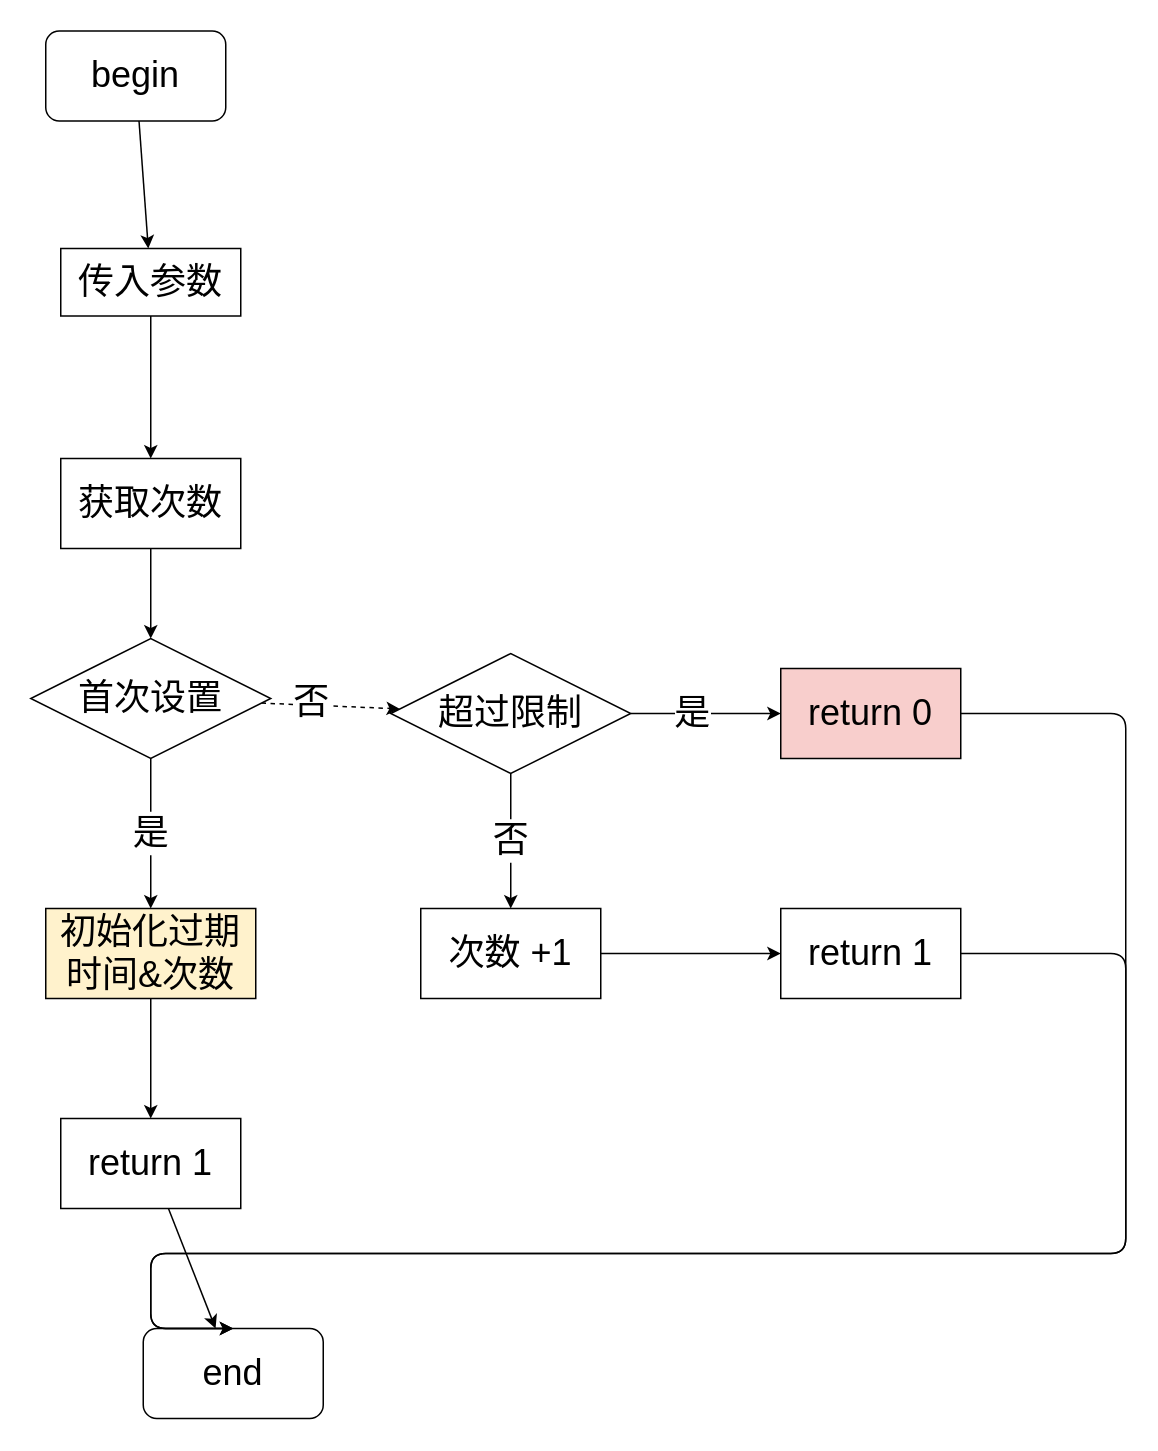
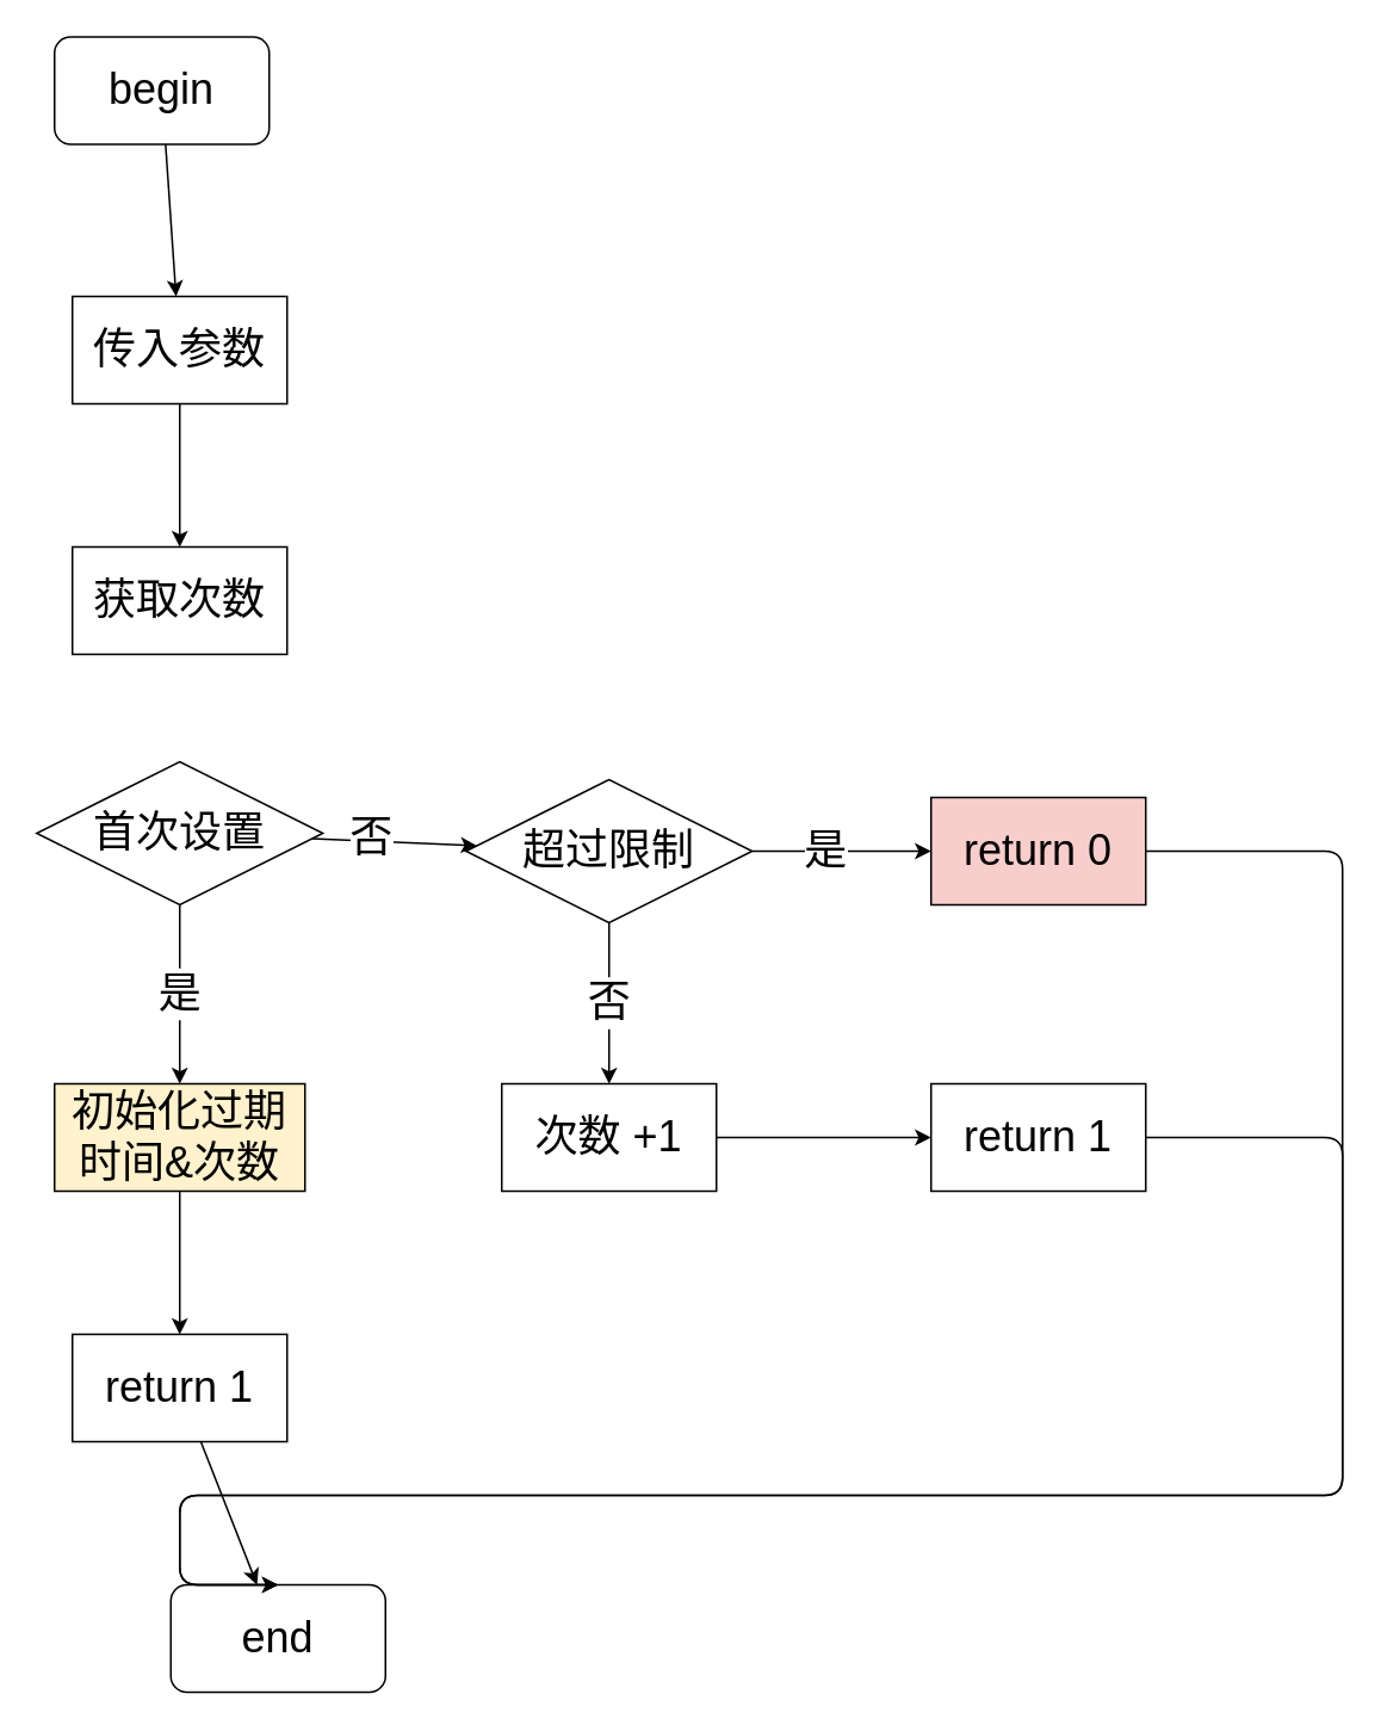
  <mxCell id="0" />
  <mxCell id="1" parent="0" />
  <mxCell id="2" value="" style="edgeStyle=none;html=1;fontSize=24;" edge="1" parent="1" source="3" target="6"><mxGeometry relative="1" as="geometry" /></mxCell>
  <mxCell id="3" value="begin" style="rounded=1;whiteSpace=wrap;html=1;fontSize=24;" vertex="1" parent="1"><mxGeometry x="30" y="20" width="120" height="60" as="geometry" /></mxCell>
  <mxCell id="4" value="end" style="rounded=1;whiteSpace=wrap;html=1;fontSize=24;" vertex="1" parent="1"><mxGeometry x="95" y="885" width="120" height="60" as="geometry" /></mxCell>
  <mxCell id="5" value="" style="edgeStyle=none;html=1;fontSize=24;" edge="1" parent="1" source="6" target="8"><mxGeometry relative="1" as="geometry" /></mxCell>
- <mxCell id="6" value="传入参数" style="whiteSpace=wrap;html=1;rounded=1;arcSize=0;fontSize=24;" vertex="1" parent="1"><mxGeometry x="40" y="165" width="120" height="45" as="geometry" /></mxCell>
- <mxCell id="7" value="" style="edgeStyle=none;html=1;fontSize=24;" edge="1" parent="1" source="8" target="12"><mxGeometry relative="1" as="geometry" /></mxCell>
+ <mxCell id="6" value="传入参数" style="whiteSpace=wrap;html=1;rounded=1;arcSize=0;fontSize=24;" vertex="1" parent="1"><mxGeometry x="40" y="165" width="120" height="60" as="geometry" /></mxCell>
  <mxCell id="8" value="获取次数" style="whiteSpace=wrap;html=1;rounded=1;arcSize=0;fontSize=24;" vertex="1" parent="1"><mxGeometry x="40" y="305" width="120" height="60" as="geometry" /></mxCell>
  <mxCell id="9" value="是" style="edgeStyle=none;html=1;fontSize=24;" edge="1" parent="1" source="12" target="14"><mxGeometry relative="1" as="geometry" /></mxCell>
- <mxCell id="10" value="" style="edgeStyle=none;html=1;fontSize=24;dashed=1;" edge="1" parent="1" source="12" target="20"><mxGeometry relative="1" as="geometry" /></mxCell>
+ <mxCell id="10" value="" style="edgeStyle=none;html=1;fontSize=24;" edge="1" parent="1" source="12" target="20"><mxGeometry relative="1" as="geometry" /></mxCell>
  <mxCell id="11" value="否" style="edgeLabel;html=1;align=center;verticalAlign=middle;resizable=0;points=[];fontSize=24;" vertex="1" connectable="0" parent="10"><mxGeometry x="-0.28" y="2" relative="1" as="geometry"><mxPoint as="offset" /></mxGeometry></mxCell>
  <mxCell id="12" value="首次设置" style="rhombus;whiteSpace=wrap;html=1;rounded=1;arcSize=0;fontSize=24;" vertex="1" parent="1"><mxGeometry x="20" y="425" width="160" height="80" as="geometry" /></mxCell>
  <mxCell id="13" value="" style="edgeStyle=none;html=1;fontSize=24;" edge="1" parent="1" source="14" target="16"><mxGeometry relative="1" as="geometry" /></mxCell>
  <mxCell id="14" value="初始化过期时间&amp;amp;次数" style="whiteSpace=wrap;html=1;rounded=1;arcSize=0;fontSize=24;fillColor=#fff2cc;" vertex="1" parent="1"><mxGeometry x="30" y="605" width="140" height="60" as="geometry" /></mxCell>
  <mxCell id="15" value="" style="edgeStyle=none;html=1;fontSize=24;" edge="1" parent="1" source="16" target="4"><mxGeometry relative="1" as="geometry"><mxPoint x="100" y="885" as="targetPoint" /></mxGeometry></mxCell>
  <mxCell id="16" value="return 1" style="whiteSpace=wrap;html=1;rounded=1;arcSize=0;fontSize=24;" vertex="1" parent="1"><mxGeometry x="40" y="745" width="120" height="60" as="geometry" /></mxCell>
  <mxCell id="17" value="" style="edgeStyle=none;html=1;fontSize=24;" edge="1" parent="1" source="20" target="22"><mxGeometry relative="1" as="geometry" /></mxCell>
  <mxCell id="18" value="是" style="edgeLabel;html=1;align=center;verticalAlign=middle;resizable=0;points=[];fontSize=24;" vertex="1" connectable="0" parent="17"><mxGeometry x="-0.204" y="1" relative="1" as="geometry"><mxPoint as="offset" /></mxGeometry></mxCell>
  <mxCell id="19" value="否" style="edgeStyle=none;html=1;fontSize=24;" edge="1" parent="1" source="20" target="24"><mxGeometry relative="1" as="geometry" /></mxCell>
  <mxCell id="20" value="超过限制" style="rhombus;whiteSpace=wrap;html=1;rounded=1;arcSize=0;fontSize=24;" vertex="1" parent="1"><mxGeometry x="260" y="435" width="160" height="80" as="geometry" /></mxCell>
  <mxCell id="21" style="edgeStyle=orthogonalEdgeStyle;html=1;entryX=0.5;entryY=0;entryDx=0;entryDy=0;fontSize=24;" edge="1" parent="1" source="22" target="4"><mxGeometry relative="1" as="geometry"><Array as="points"><mxPoint x="750" y="475" /><mxPoint x="750" y="835" /><mxPoint x="100" y="835" /></Array></mxGeometry></mxCell>
  <mxCell id="22" value="return 0" style="whiteSpace=wrap;html=1;rounded=1;arcSize=0;fontSize=24;fillColor=#f8cecc;" vertex="1" parent="1"><mxGeometry x="520" y="445" width="120" height="60" as="geometry" /></mxCell>
  <mxCell id="23" value="" style="edgeStyle=none;html=1;fontSize=24;" edge="1" parent="1" source="24" target="26"><mxGeometry relative="1" as="geometry" /></mxCell>
  <mxCell id="24" value="次数 +1" style="whiteSpace=wrap;html=1;rounded=1;arcSize=0;fontSize=24;" vertex="1" parent="1"><mxGeometry x="280" y="605" width="120" height="60" as="geometry" /></mxCell>
  <mxCell id="25" style="edgeStyle=orthogonalEdgeStyle;html=1;entryX=0.5;entryY=0;entryDx=0;entryDy=0;fontSize=24;" edge="1" parent="1" source="26" target="4"><mxGeometry relative="1" as="geometry"><Array as="points"><mxPoint x="750" y="635" /><mxPoint x="750" y="835" /><mxPoint x="100" y="835" /></Array></mxGeometry></mxCell>
  <mxCell id="26" value="return 1" style="whiteSpace=wrap;html=1;rounded=1;arcSize=0;fontSize=24;" vertex="1" parent="1"><mxGeometry x="520" y="605" width="120" height="60" as="geometry" /></mxCell>
